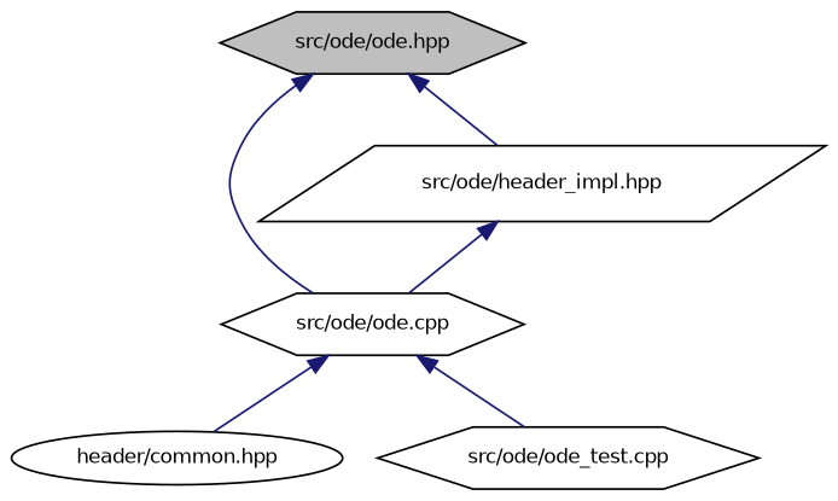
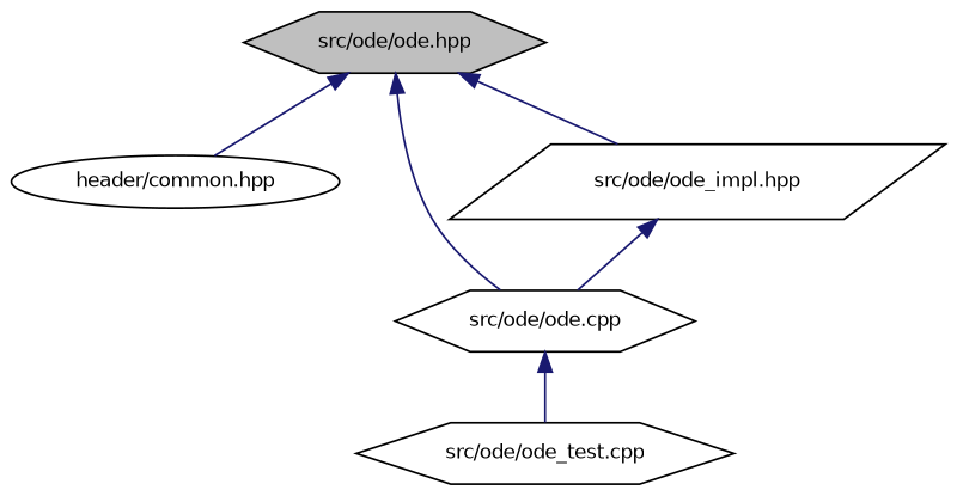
  digraph {
    node [color=black fillcolor=white fontname=Helvetica fontsize=10 shape=hexagon style=filled]
    edge [color=midnightblue dir=back fontname=Helvetica fontsize=10 labelfontname=Helvetica labelfontsize=10 style=solid]
    n1 [fillcolor=grey75 fontcolor=black height=0.2 label="src/ode/ode.hpp" width=0.4]
    n2 [height=0.2 label="header/common.hpp" shape=ellipse width=0.4]
    n3 [height=0.2 label="src/ode/ode.cpp" width=0.4]
-   n4 [height=0.2 label="src/ode/header_impl.hpp" shape=parallelogram width=0.4]
+   n4 [height=0.2 label="src/ode/ode_impl.hpp" shape=parallelogram width=0.4]
    n5 [height=0.2 label="src/ode/ode_test.cpp" width=0.4]
-   n3 -> n2
+   n1 -> n2
    n1 -> n3
    n1 -> n4
    n3 -> n5
    n4 -> n3
  }
